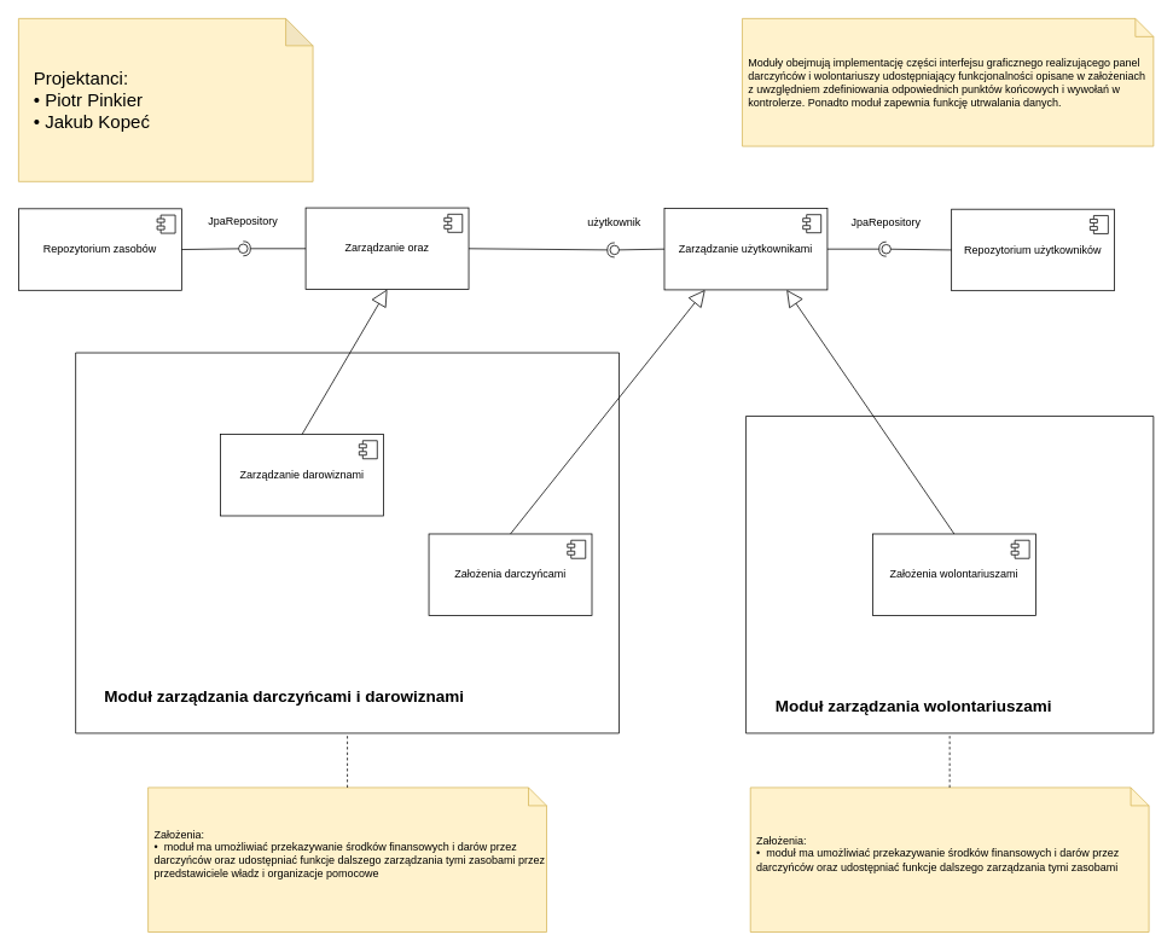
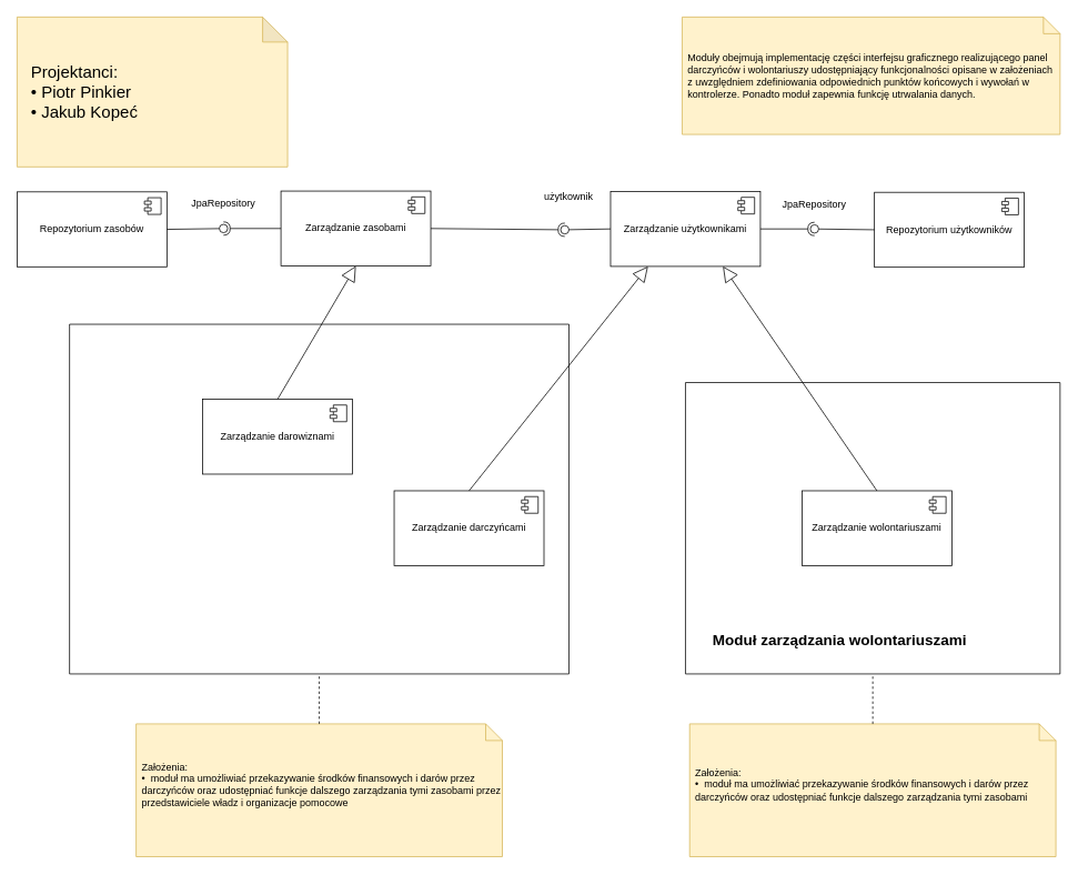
  <mxCell id="0" />
  <mxCell id="1" parent="0" />
  <mxCell id="2" value="" style="endArrow=block;endSize=16;endFill=0;html=1;rounded=0;entryX=0.25;entryY=1;entryDx=0;entryDy=0;exitX=0.5;exitY=0;exitDx=0;exitDy=0;" parent="1" source="20" target="9" edge="1"><mxGeometry width="160" relative="1" as="geometry"><mxPoint x="992" y="190" as="sourcePoint" /><mxPoint x="918" y="379" as="targetPoint" /></mxGeometry></mxCell>
  <mxCell id="3" value="Repozytorium użytkowników" style="html=1;dropTarget=0;whiteSpace=wrap;" parent="1" vertex="1"><mxGeometry x="1050" y="230.5" width="180" height="90" as="geometry" /></mxCell>
  <mxCell id="4" value="" style="shape=module;jettyWidth=8;jettyHeight=4;" parent="3" vertex="1"><mxGeometry x="1" width="20" height="20" relative="1" as="geometry"><mxPoint x="-27" y="7" as="offset" /></mxGeometry></mxCell>
- <mxCell id="5" value="użytkownik" style="text;html=1;align=center;verticalAlign=middle;whiteSpace=wrap;rounded=0;" parent="1" vertex="1"><mxGeometry x="648" y="230.5" width="60" height="30" as="geometry" /></mxCell>
+ <mxCell id="5" value="użytkownik" style="text;html=1;align=center;verticalAlign=middle;whiteSpace=wrap;rounded=0;" parent="1" vertex="1"><mxGeometry x="653" y="220.5" width="60" height="30" as="geometry" /></mxCell>
  <mxCell id="6" value="" style="endArrow=block;endSize=16;endFill=0;html=1;rounded=0;entryX=0.75;entryY=1;entryDx=0;entryDy=0;exitX=0.5;exitY=0;exitDx=0;exitDy=0;" parent="1" source="26" target="9" edge="1"><mxGeometry width="160" relative="1" as="geometry"><mxPoint x="863" y="430" as="sourcePoint" /><mxPoint x="1008" y="379" as="targetPoint" /></mxGeometry></mxCell>
  <mxCell id="7" value="&lt;font style=&quot;font-size: 20px;&quot;&gt;Projektanci:&lt;/font&gt;&lt;div style=&quot;font-size: 20px;&quot;&gt;&lt;font style=&quot;font-size: 20px;&quot;&gt;• Piotr Pinkier&amp;nbsp;&lt;br&gt;• Jakub Kopeć&lt;/font&gt;&lt;/div&gt;" style="shape=note;whiteSpace=wrap;html=1;backgroundOutline=1;darkOpacity=0.05;fillColor=#fff2cc;strokeColor=#d6b656;align=left;spacingLeft=15;spacingBottom=0;" parent="1" vertex="1"><mxGeometry x="20" y="20" width="325" height="180" as="geometry" /></mxCell>
  <mxCell id="8" value="Założenia:&lt;br&gt;&lt;div&gt;•&amp;nbsp; moduł ma umożliwiać przekazywanie środków finansowych i darów przez darczyńców oraz udostępniać funkcje dalszego zarządzania tymi zasobami przez przedstawiciele władz i organizacje pomocowe&lt;br&gt;&lt;/div&gt;&lt;div&gt;&lt;br&gt;&lt;/div&gt;" style="shape=note;size=20;whiteSpace=wrap;html=1;fillColor=#fff2cc;strokeColor=#d6b656;align=left;spacingLeft=5;" parent="1" vertex="1"><mxGeometry x="163" y="869" width="440" height="159.5" as="geometry" /></mxCell>
  <mxCell id="9" value="Zarządzanie użytkownikami" style="html=1;dropTarget=0;whiteSpace=wrap;" parent="1" vertex="1"><mxGeometry x="733" y="229.5" width="180" height="90" as="geometry" /></mxCell>
  <mxCell id="10" value="" style="shape=module;jettyWidth=8;jettyHeight=4;" parent="9" vertex="1"><mxGeometry x="1" width="20" height="20" relative="1" as="geometry"><mxPoint x="-27" y="7" as="offset" /></mxGeometry></mxCell>
  <mxCell id="11" value="" style="rounded=0;orthogonalLoop=1;jettySize=auto;html=1;endArrow=halfCircle;endFill=0;endSize=6;strokeWidth=1;sketch=0;exitX=1;exitY=0.5;exitDx=0;exitDy=0;" parent="1" source="9" target="13" edge="1"><mxGeometry relative="1" as="geometry"><mxPoint x="953" y="209.5" as="sourcePoint" /></mxGeometry></mxCell>
  <mxCell id="12" value="" style="rounded=0;orthogonalLoop=1;jettySize=auto;html=1;endArrow=oval;endFill=0;sketch=0;sourcePerimeterSpacing=0;targetPerimeterSpacing=0;endSize=10;exitX=0;exitY=0.5;exitDx=0;exitDy=0;" parent="1" source="3" target="13" edge="1"><mxGeometry relative="1" as="geometry"><mxPoint x="954" y="274.5" as="sourcePoint" /></mxGeometry></mxCell>
  <mxCell id="13" value="" style="ellipse;whiteSpace=wrap;html=1;align=center;aspect=fixed;fillColor=none;strokeColor=none;resizable=0;perimeter=centerPerimeter;rotatable=0;allowArrows=0;points=[];outlineConnect=1;" parent="1" vertex="1"><mxGeometry x="973" y="269.5" width="10" height="10" as="geometry" /></mxCell>
  <mxCell id="14" value="JpaRepository" style="text;html=1;align=center;verticalAlign=middle;whiteSpace=wrap;rounded=0;" parent="1" vertex="1"><mxGeometry x="938" y="230.5" width="80" height="30" as="geometry" /></mxCell>
  <mxCell id="15" value="Repozytorium zasobów" style="html=1;dropTarget=0;whiteSpace=wrap;" parent="1" vertex="1"><mxGeometry x="20" y="230" width="180" height="90" as="geometry" /></mxCell>
  <mxCell id="16" value="" style="shape=module;jettyWidth=8;jettyHeight=4;" parent="15" vertex="1"><mxGeometry x="1" width="20" height="20" relative="1" as="geometry"><mxPoint x="-27" y="7" as="offset" /></mxGeometry></mxCell>
  <mxCell id="17" value="" style="rounded=0;orthogonalLoop=1;jettySize=auto;html=1;endArrow=oval;endFill=0;sketch=0;sourcePerimeterSpacing=0;targetPerimeterSpacing=0;endSize=10;exitX=1;exitY=0.5;exitDx=0;exitDy=0;" parent="1" source="15" target="32" edge="1"><mxGeometry relative="1" as="geometry"><mxPoint x="516" y="241" as="sourcePoint" /></mxGeometry></mxCell>
  <mxCell id="18" value="" style="swimlane;startSize=0;" parent="1" vertex="1"><mxGeometry x="83" y="389" width="600" height="420" as="geometry" /></mxCell>
- <mxCell id="19" value="&lt;b&gt;&lt;font style=&quot;font-size: 18px;&quot;&gt;Moduł zarządzania darczyńcami i darowiznami&lt;/font&gt;&lt;/b&gt;" style="text;html=1;align=center;verticalAlign=middle;resizable=0;points=[];autosize=1;strokeColor=none;fillColor=none;" parent="18" vertex="1"><mxGeometry x="20" y="360" width="420" height="40" as="geometry" /></mxCell>
- <mxCell id="20" value="Założenia darczyńcami" style="html=1;dropTarget=0;whiteSpace=wrap;" parent="18" vertex="1"><mxGeometry x="390" y="200" width="180" height="90" as="geometry" /></mxCell>
+ <mxCell id="20" value="Zarządzanie darczyńcami" style="html=1;dropTarget=0;whiteSpace=wrap;" parent="18" vertex="1"><mxGeometry x="390" y="200" width="180" height="90" as="geometry" /></mxCell>
  <mxCell id="21" value="" style="shape=module;jettyWidth=8;jettyHeight=4;" parent="20" vertex="1"><mxGeometry x="1" width="20" height="20" relative="1" as="geometry"><mxPoint x="-27" y="7" as="offset" /></mxGeometry></mxCell>
  <mxCell id="22" value="Zarządzanie darowiznami" style="html=1;dropTarget=0;whiteSpace=wrap;" parent="18" vertex="1"><mxGeometry x="160" y="90" width="180" height="90" as="geometry" /></mxCell>
  <mxCell id="23" value="" style="shape=module;jettyWidth=8;jettyHeight=4;" parent="22" vertex="1"><mxGeometry x="1" width="20" height="20" relative="1" as="geometry"><mxPoint x="-27" y="7" as="offset" /></mxGeometry></mxCell>
  <mxCell id="24" value="" style="swimlane;startSize=0;" parent="1" vertex="1"><mxGeometry x="823" y="459" width="450" height="350" as="geometry" /></mxCell>
- <mxCell id="25" value="&lt;b&gt;&lt;font style=&quot;font-size: 18px;&quot;&gt;Moduł zarządzania wolontariuszami&lt;/font&gt;&lt;/b&gt;" style="text;html=1;align=center;verticalAlign=middle;resizable=0;points=[];autosize=1;strokeColor=none;fillColor=none;" parent="24" vertex="1"><mxGeometry x="20" y="300" width="330" height="40" as="geometry" /></mxCell>
- <mxCell id="26" value="Założenia wolontariuszami" style="html=1;dropTarget=0;whiteSpace=wrap;" parent="24" vertex="1"><mxGeometry x="140" y="130" width="180" height="90" as="geometry" /></mxCell>
+ <mxCell id="25" value="&lt;b&gt;&lt;font style=&quot;font-size: 18px;&quot;&gt;Moduł zarządzania wolontariuszami&lt;/font&gt;&lt;/b&gt;" style="text;html=1;align=center;verticalAlign=middle;resizable=0;points=[];autosize=1;strokeColor=none;fillColor=none;" parent="24" vertex="1"><mxGeometry x="20" y="290" width="330" height="40" as="geometry" /></mxCell>
+ <mxCell id="26" value="Zarządzanie wolontariuszami" style="html=1;dropTarget=0;whiteSpace=wrap;" parent="24" vertex="1"><mxGeometry x="140" y="130" width="180" height="90" as="geometry" /></mxCell>
  <mxCell id="27" value="" style="shape=module;jettyWidth=8;jettyHeight=4;" parent="26" vertex="1"><mxGeometry x="1" width="20" height="20" relative="1" as="geometry"><mxPoint x="-27" y="7" as="offset" /></mxGeometry></mxCell>
- <mxCell id="28" value="Zarządzanie oraz" style="html=1;dropTarget=0;whiteSpace=wrap;" parent="1" vertex="1"><mxGeometry x="337" y="229" width="180" height="90" as="geometry" /></mxCell>
+ <mxCell id="28" value="Zarządzanie zasobami" style="html=1;dropTarget=0;whiteSpace=wrap;" parent="1" vertex="1"><mxGeometry x="337" y="229" width="180" height="90" as="geometry" /></mxCell>
  <mxCell id="29" value="" style="shape=module;jettyWidth=8;jettyHeight=4;" parent="28" vertex="1"><mxGeometry x="1" width="20" height="20" relative="1" as="geometry"><mxPoint x="-27" y="7" as="offset" /></mxGeometry></mxCell>
  <mxCell id="30" value="" style="endArrow=block;endSize=16;endFill=0;html=1;rounded=0;entryX=0.5;entryY=1;entryDx=0;entryDy=0;exitX=0.5;exitY=0;exitDx=0;exitDy=0;" parent="1" source="22" target="28" edge="1"><mxGeometry width="160" relative="1" as="geometry"><mxPoint x="315" y="539" as="sourcePoint" /><mxPoint x="-32" y="919" as="targetPoint" /></mxGeometry></mxCell>
  <mxCell id="31" value="" style="rounded=0;orthogonalLoop=1;jettySize=auto;html=1;endArrow=halfCircle;endFill=0;endSize=6;strokeWidth=1;sketch=0;exitX=0;exitY=0.5;exitDx=0;exitDy=0;" parent="1" source="28" target="32" edge="1"><mxGeometry relative="1" as="geometry"><mxPoint x="479" y="240" as="sourcePoint" /></mxGeometry></mxCell>
  <mxCell id="32" value="" style="ellipse;whiteSpace=wrap;html=1;align=center;aspect=fixed;fillColor=none;strokeColor=none;resizable=0;perimeter=centerPerimeter;rotatable=0;allowArrows=0;points=[];outlineConnect=1;" parent="1" vertex="1"><mxGeometry x="263" y="269" width="10" height="10" as="geometry" /></mxCell>
  <mxCell id="33" value="JpaRepository" style="text;html=1;align=center;verticalAlign=middle;whiteSpace=wrap;rounded=0;" parent="1" vertex="1"><mxGeometry x="228" y="229" width="80" height="30" as="geometry" /></mxCell>
  <mxCell id="34" value="" style="rounded=0;orthogonalLoop=1;jettySize=auto;html=1;endArrow=halfCircle;endFill=0;endSize=6;strokeWidth=1;sketch=0;exitX=1;exitY=0.5;exitDx=0;exitDy=0;" parent="1" source="28" target="36" edge="1"><mxGeometry relative="1" as="geometry"><mxPoint x="793" y="-96" as="sourcePoint" /></mxGeometry></mxCell>
  <mxCell id="35" value="" style="rounded=0;orthogonalLoop=1;jettySize=auto;html=1;endArrow=oval;endFill=0;sketch=0;sourcePerimeterSpacing=0;targetPerimeterSpacing=0;endSize=10;exitX=0;exitY=0.5;exitDx=0;exitDy=0;" parent="1" source="9" target="36" edge="1"><mxGeometry relative="1" as="geometry"><mxPoint x="753" y="-96" as="sourcePoint" /></mxGeometry></mxCell>
  <mxCell id="36" value="" style="ellipse;whiteSpace=wrap;html=1;align=center;aspect=fixed;fillColor=none;strokeColor=none;resizable=0;perimeter=centerPerimeter;rotatable=0;allowArrows=0;points=[];outlineConnect=1;" parent="1" vertex="1"><mxGeometry x="673" y="270.5" width="10" height="10" as="geometry" /></mxCell>
  <mxCell id="37" value="&lt;div&gt;&lt;span style=&quot;background-color: initial;&quot;&gt;Moduły obejmują implementację części interfejsu graficznego realizującego panel darczyńców i wolontariuszy udostępniający funkcjonalności opisane w założeniach z uwzględniem zdefiniowania odpowiednich punktów końcowych i wywołań w kontrolerze. Ponadto moduł zapewnia funkcję utrwalania danych.&lt;/span&gt;&lt;br&gt;&lt;/div&gt;" style="shape=note;size=20;whiteSpace=wrap;html=1;fillColor=#fff2cc;strokeColor=#d6b656;align=left;spacingLeft=5;" parent="1" vertex="1"><mxGeometry x="819" y="20" width="454" height="141" as="geometry" /></mxCell>
  <mxCell id="38" value="" style="endArrow=none;dashed=1;html=1;rounded=0;exitX=0.5;exitY=0;exitDx=0;exitDy=0;exitPerimeter=0;entryX=0.5;entryY=1;entryDx=0;entryDy=0;" parent="1" source="8" target="18" edge="1"><mxGeometry width="50" height="50" relative="1" as="geometry"><mxPoint x="1185" y="1699" as="sourcePoint" /><mxPoint x="1200" y="1909" as="targetPoint" /></mxGeometry></mxCell>
  <mxCell id="39" value="Założenia:&lt;br&gt;&lt;div&gt;•&amp;nbsp; moduł ma umożliwiać przekazywanie środków finansowych i darów przez darczyńców oraz udostępniać funkcje dalszego zarządzania tymi zasobami&lt;br&gt;&lt;/div&gt;&lt;div&gt;&lt;br/&gt;&lt;/div&gt;" style="shape=note;size=20;whiteSpace=wrap;html=1;fillColor=#fff2cc;strokeColor=#d6b656;align=left;spacingLeft=5;" parent="1" vertex="1"><mxGeometry x="828" y="869" width="440" height="159.5" as="geometry" /></mxCell>
  <mxCell id="40" value="" style="endArrow=none;dashed=1;html=1;rounded=0;exitX=0.5;exitY=0;exitDx=0;exitDy=0;exitPerimeter=0;entryX=0.5;entryY=1;entryDx=0;entryDy=0;" parent="1" source="39" target="24" edge="1"><mxGeometry width="50" height="50" relative="1" as="geometry"><mxPoint x="313" y="879" as="sourcePoint" /><mxPoint x="393" y="819" as="targetPoint" /></mxGeometry></mxCell>
